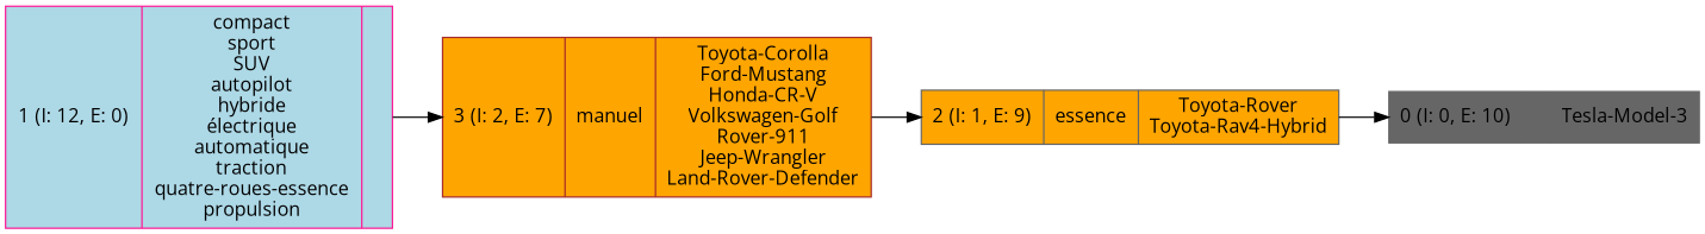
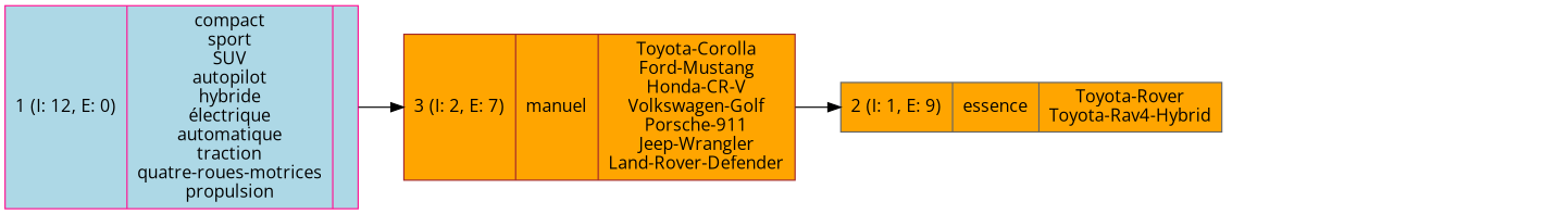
  digraph {
    fontname="Open Sans"
    rankdir=LR
    node [color=gray40 fontname="Open Sans" shape=record style=filled fillcolor=orange]
    edge [fontname="Open Sans"]
-   n1 [label="{0 (I: 0, E: 10)||Tesla-Model-3\n}" fillcolor=""]
-   n2 [color=deeppink fillcolor=lightblue label="{1 (I: 12, E: 0)|compact\nsport\nSUV\nautopilot\nhybride\nélectrique\nautomatique\ntraction\nquatre-roues-essence\npropulsion\n|}"]
-   n3 [color=brown label="{3 (I: 2, E: 7)|manuel\n|Toyota-Corolla\nFord-Mustang\nHonda-CR-V\nVolkswagen-Golf\nRover-911\nJeep-Wrangler\nLand-Rover-Defender\n}"]
+   n2 [color=deeppink fillcolor=lightblue label="{1 (I: 12, E: 0)|compact\nsport\nSUV\nautopilot\nhybride\nélectrique\nautomatique\ntraction\nquatre-roues-motrices\npropulsion\n|}"]
+   n3 [color=brown label="{3 (I: 2, E: 7)|manuel\n|Toyota-Corolla\nFord-Mustang\nHonda-CR-V\nVolkswagen-Golf\nPorsche-911\nJeep-Wrangler\nLand-Rover-Defender\n}"]
    n4 [label="{2 (I: 1, E: 9)|essence\n|Toyota-Rover\nToyota-Rav4-Hybrid\n}"]
    n2 -> n3
    n3 -> n4
-   n4 -> n1
  }
